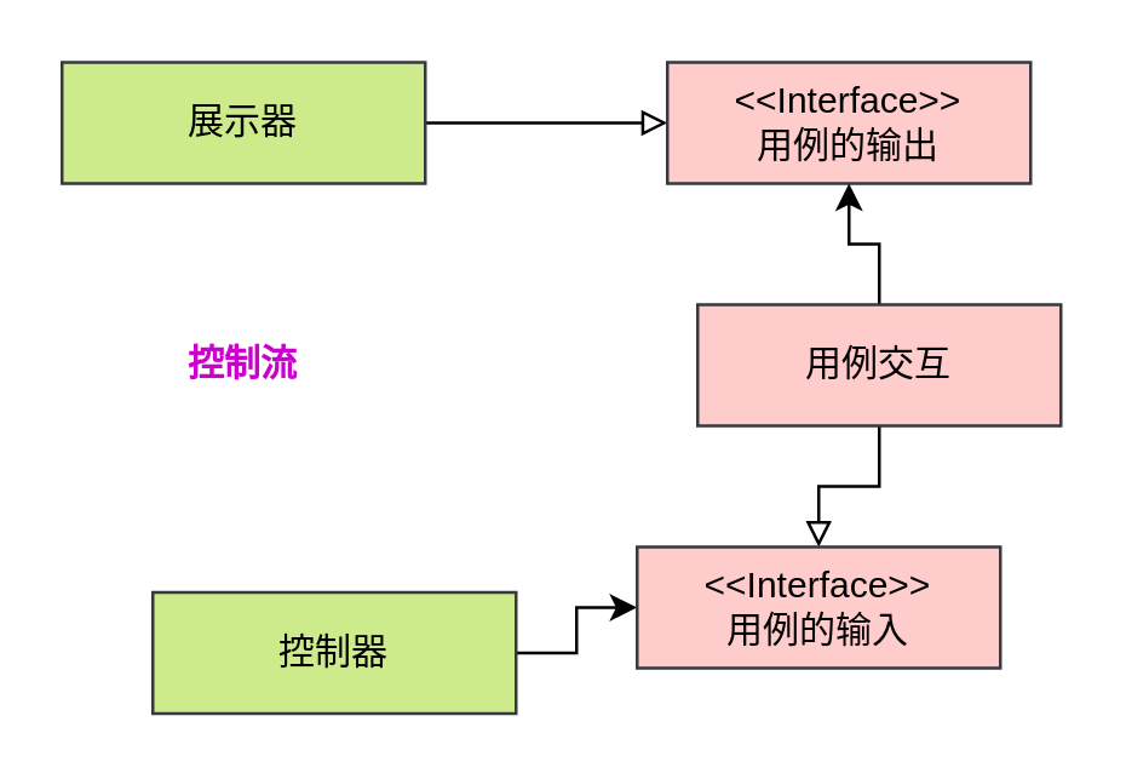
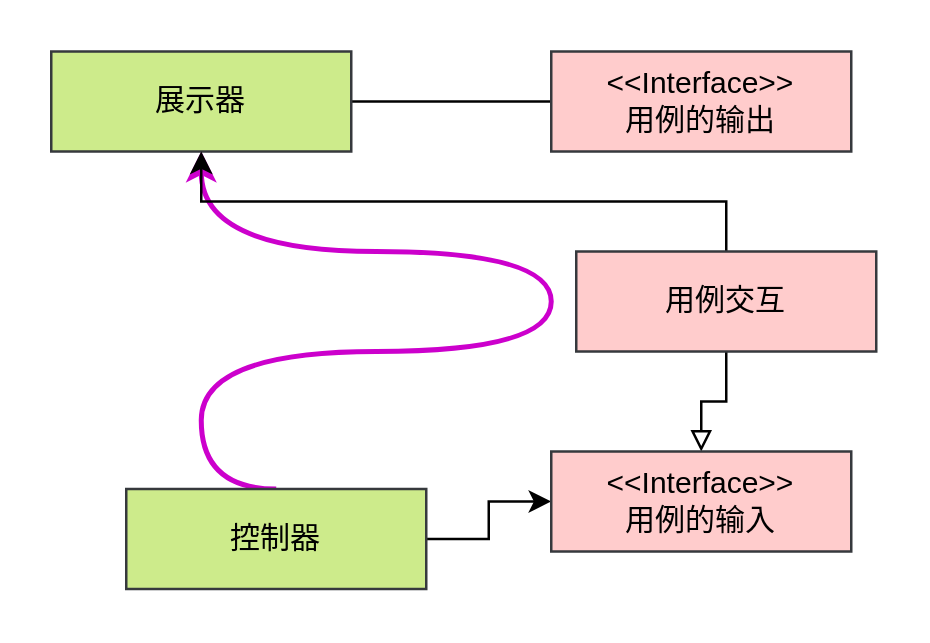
  <mxCell id="0" />
  <mxCell id="1" parent="0" />
  <mxCell id="2" style="edgeStyle=orthogonalEdgeStyle;rounded=0;orthogonalLoop=1;jettySize=auto;html=1;exitX=1;exitY=0.5;exitDx=0;exitDy=0;" edge="1" parent="1" source="4" target="11"><mxGeometry relative="1" as="geometry" /></mxCell>
+ <mxCell id="3" style="edgeStyle=orthogonalEdgeStyle;rounded=0;orthogonalLoop=1;jettySize=auto;html=1;exitX=0.5;exitY=0;exitDx=0;exitDy=0;entryX=0.5;entryY=1;entryDx=0;entryDy=0;curved=1;strokeColor=#CC00CC;strokeWidth=2;" edge="1" parent="1" source="4" target="6"><mxGeometry relative="1" as="geometry"><Array as="points"><mxPoint x="80" y="140" /><mxPoint x="220" y="140" /><mxPoint x="220" y="100" /><mxPoint x="80" y="100" /></Array></mxGeometry></mxCell>
  <mxCell id="4" value="控制器" style="rounded=0;whiteSpace=wrap;html=1;fillColor=#cdeb8b;strokeColor=#36393d;" vertex="1" parent="1"><mxGeometry x="50" y="195" width="120" height="40" as="geometry" /></mxCell>
- <mxCell id="5" style="edgeStyle=orthogonalEdgeStyle;rounded=0;orthogonalLoop=1;jettySize=auto;html=1;exitX=1;exitY=0.5;exitDx=0;exitDy=0;endArrow=block;endFill=0;" edge="1" parent="1" source="6" target="7"><mxGeometry relative="1" as="geometry" /></mxCell>
+ <mxCell id="5" style="edgeStyle=orthogonalEdgeStyle;rounded=0;orthogonalLoop=1;jettySize=auto;html=1;exitX=1;exitY=0.5;exitDx=0;exitDy=0;endArrow=none;endFill=0;" edge="1" parent="1" source="6" target="7"><mxGeometry relative="1" as="geometry" /></mxCell>
  <mxCell id="6" value="展示器" style="rounded=0;whiteSpace=wrap;html=1;fillColor=#cdeb8b;strokeColor=#36393d;" vertex="1" parent="1"><mxGeometry x="20" y="20" width="120" height="40" as="geometry" /></mxCell>
  <mxCell id="7" value="&amp;lt;&amp;lt;Interface&amp;gt;&amp;gt;&lt;br&gt;用例的输出" style="rounded=0;whiteSpace=wrap;html=1;fillColor=#ffcccc;strokeColor=#36393d;" vertex="1" parent="1"><mxGeometry x="220" y="20" width="120" height="40" as="geometry" /></mxCell>
- <mxCell id="8" style="edgeStyle=orthogonalEdgeStyle;rounded=0;orthogonalLoop=1;jettySize=auto;html=1;exitX=0.5;exitY=0;exitDx=0;exitDy=0;entryX=0.5;entryY=1;entryDx=0;entryDy=0;" edge="1" parent="1" source="10" target="7"><mxGeometry relative="1" as="geometry" /></mxCell>
+ <mxCell id="8" style="edgeStyle=orthogonalEdgeStyle;rounded=0;orthogonalLoop=1;jettySize=auto;html=1;exitX=0.5;exitY=0;exitDx=0;exitDy=0;" edge="1" parent="1" source="10" target="6"><mxGeometry relative="1" as="geometry" /></mxCell>
  <mxCell id="9" style="edgeStyle=orthogonalEdgeStyle;rounded=0;orthogonalLoop=1;jettySize=auto;html=1;exitX=0.5;exitY=1;exitDx=0;exitDy=0;entryX=0.5;entryY=0;entryDx=0;entryDy=0;endArrow=block;endFill=0;" edge="1" parent="1" source="10" target="11"><mxGeometry relative="1" as="geometry" /></mxCell>
  <mxCell id="10" value="用例交互" style="rounded=0;whiteSpace=wrap;html=1;fillColor=#ffcccc;strokeColor=#36393d;" vertex="1" parent="1"><mxGeometry x="230" y="100" width="120" height="40" as="geometry" /></mxCell>
- <mxCell id="11" value="&amp;lt;&amp;lt;Interface&amp;gt;&amp;gt;&lt;br&gt;用例的输入" style="rounded=0;whiteSpace=wrap;html=1;fillColor=#ffcccc;strokeColor=#36393d;" vertex="1" parent="1"><mxGeometry x="210" y="180" width="120" height="40" as="geometry" /></mxCell>
- <mxCell id="12" value="控制流" style="text;html=1;strokeColor=none;fillColor=none;align=center;verticalAlign=middle;whiteSpace=wrap;rounded=0;fontStyle=1;fontColor=#CC00CC;" vertex="1" parent="1"><mxGeometry x="50" y="105" width="60" height="30" as="geometry" /></mxCell>
+ <mxCell id="11" value="&amp;lt;&amp;lt;Interface&amp;gt;&amp;gt;&lt;br&gt;用例的输入" style="rounded=0;whiteSpace=wrap;html=1;fillColor=#ffcccc;strokeColor=#36393d;" vertex="1" parent="1"><mxGeometry x="220" y="180" width="120" height="40" as="geometry" /></mxCell>
